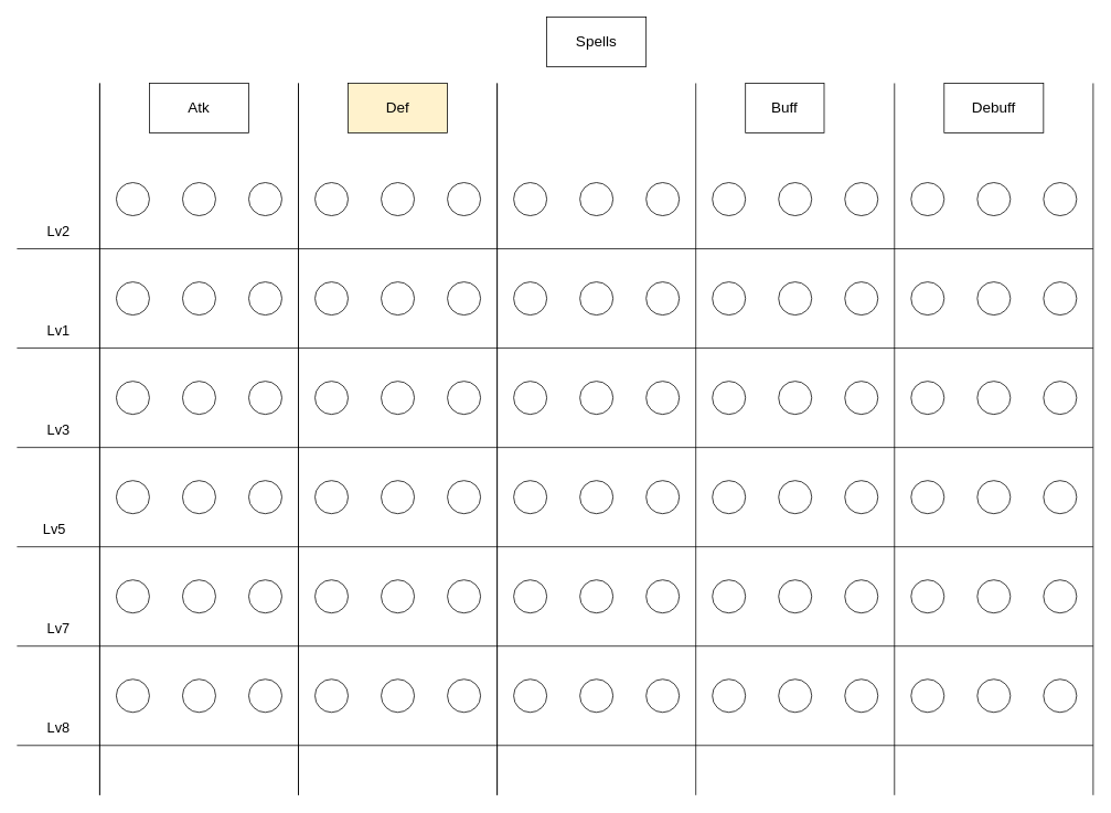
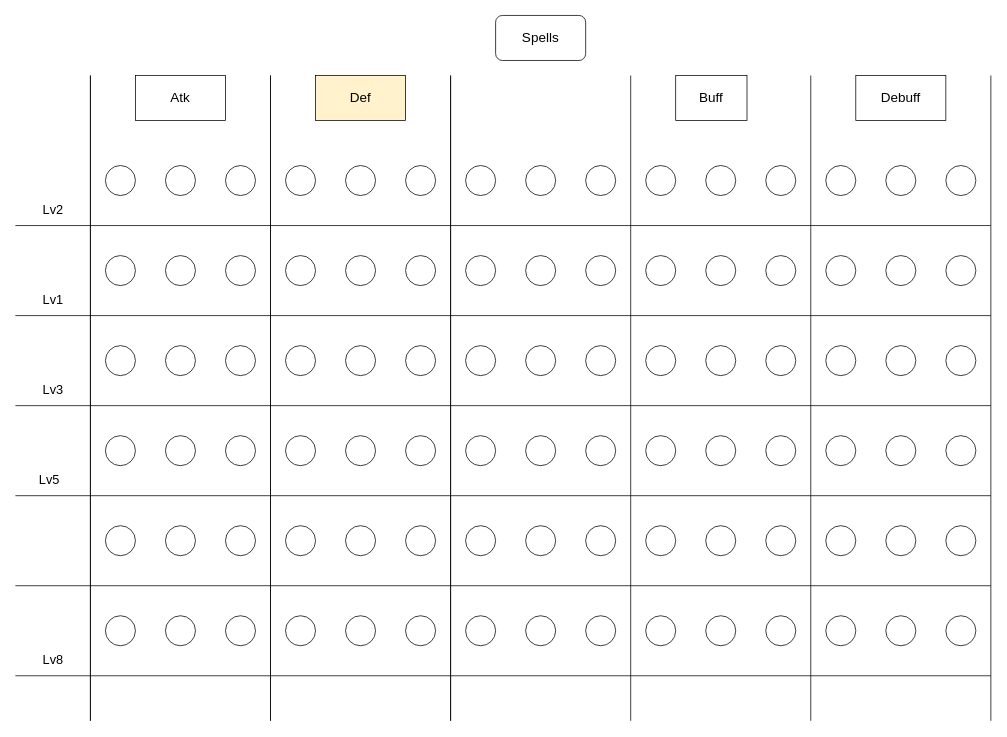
  <mxCell id="0" />
  <mxCell id="1" parent="0" />
- <mxCell id="2" value="&lt;font style=&quot;font-size: 18px&quot;&gt;Spells&lt;/font&gt;" style="rounded=0;whiteSpace=wrap;html=1;movable=0;resizable=0;rotatable=0;deletable=0;editable=0;connectable=0;" parent="1" vertex="1"><mxGeometry x="660" y="20" width="120" height="60" as="geometry" /></mxCell>
+ <mxCell id="2" value="&lt;font style=&quot;font-size: 18px&quot;&gt;Spells&lt;/font&gt;" style="whiteSpace=wrap;html=1;movable=0;resizable=0;rotatable=0;deletable=0;editable=0;connectable=0;rounded=1;" parent="1" vertex="1"><mxGeometry x="660" y="20" width="120" height="60" as="geometry" /></mxCell>
  <mxCell id="3" value="&lt;font style=&quot;font-size: 18px&quot;&gt;Atk&lt;/font&gt;" style="rounded=0;whiteSpace=wrap;html=1;movable=0;resizable=0;rotatable=0;deletable=0;editable=0;connectable=0;" parent="1" vertex="1"><mxGeometry x="180" y="100" width="120" height="60" as="geometry" /></mxCell>
  <mxCell id="4" value="&lt;font style=&quot;font-size: 18px&quot;&gt;Def&lt;/font&gt;" style="rounded=0;whiteSpace=wrap;html=1;movable=0;resizable=0;rotatable=0;deletable=0;editable=0;connectable=0;fillColor=#fff2cc;" parent="1" vertex="1"><mxGeometry x="420" y="100" width="120" height="60" as="geometry" /></mxCell>
  <mxCell id="5" value="&lt;font style=&quot;font-size: 18px&quot;&gt;Buff&lt;/font&gt;" style="rounded=0;whiteSpace=wrap;html=1;movable=0;resizable=0;rotatable=0;deletable=0;editable=0;connectable=0;" parent="1" vertex="1"><mxGeometry x="900" y="100" width="95" height="60" as="geometry" /></mxCell>
  <mxCell id="6" value="&lt;font style=&quot;font-size: 18px&quot;&gt;Debuff&lt;/font&gt;" style="rounded=0;whiteSpace=wrap;html=1;movable=0;resizable=0;rotatable=0;deletable=0;editable=0;connectable=0;" parent="1" vertex="1"><mxGeometry x="1140" y="100" width="120" height="60" as="geometry" /></mxCell>
  <mxCell id="7" value="" style="endArrow=none;html=1;" edge="1" parent="1"><mxGeometry width="50" height="50" relative="1" as="geometry"><mxPoint x="120" y="960" as="sourcePoint" /><mxPoint x="120" y="100" as="targetPoint" /></mxGeometry></mxCell>
  <mxCell id="8" value="" style="endArrow=none;html=1;" edge="1" parent="1"><mxGeometry width="50" height="50" relative="1" as="geometry"><mxPoint x="360" y="960" as="sourcePoint" /><mxPoint x="360" y="100" as="targetPoint" /></mxGeometry></mxCell>
  <mxCell id="9" value="" style="endArrow=none;html=1;" edge="1" parent="1"><mxGeometry width="50" height="50" relative="1" as="geometry"><mxPoint x="600" y="960" as="sourcePoint" /><mxPoint x="600" y="100" as="targetPoint" /></mxGeometry></mxCell>
  <mxCell id="10" value="" style="endArrow=none;html=1;movable=0;resizable=0;rotatable=0;deletable=0;editable=0;connectable=0;" edge="1" parent="1"><mxGeometry width="50" height="50" relative="1" as="geometry"><mxPoint x="840" y="960" as="sourcePoint" /><mxPoint x="840" y="100" as="targetPoint" /></mxGeometry></mxCell>
  <mxCell id="11" value="" style="endArrow=none;html=1;movable=0;resizable=0;rotatable=0;deletable=0;editable=0;connectable=0;" edge="1" parent="1"><mxGeometry width="50" height="50" relative="1" as="geometry"><mxPoint x="1080" y="960" as="sourcePoint" /><mxPoint x="1080" y="100" as="targetPoint" /></mxGeometry></mxCell>
  <mxCell id="12" value="" style="endArrow=none;html=1;movable=0;resizable=0;rotatable=0;deletable=0;editable=0;connectable=0;" edge="1" parent="1"><mxGeometry width="50" height="50" relative="1" as="geometry"><mxPoint x="1320" y="960" as="sourcePoint" /><mxPoint x="1320" y="100" as="targetPoint" /></mxGeometry></mxCell>
  <mxCell id="13" value="" style="ellipse;whiteSpace=wrap;html=1;aspect=fixed;" vertex="1" parent="1"><mxGeometry x="140" y="220" width="40" height="40" as="geometry" /></mxCell>
  <mxCell id="14" value="" style="ellipse;whiteSpace=wrap;html=1;aspect=fixed;" vertex="1" parent="1"><mxGeometry x="220" y="220" width="40" height="40" as="geometry" /></mxCell>
  <mxCell id="15" value="" style="ellipse;whiteSpace=wrap;html=1;aspect=fixed;" vertex="1" parent="1"><mxGeometry y="220" width="40" height="40" as="geometry" x="300" /></mxCell>
  <mxCell id="16" value="" style="endArrow=none;html=1;movable=0;resizable=0;rotatable=0;deletable=0;editable=0;connectable=0;" edge="1" parent="1"><mxGeometry width="50" height="50" relative="1" as="geometry"><mxPoint x="20" y="300" as="sourcePoint" /><mxPoint x="1320" y="300" as="targetPoint" /></mxGeometry></mxCell>
  <mxCell id="17" value="" style="endArrow=none;html=1;movable=0;resizable=0;rotatable=0;deletable=0;editable=0;connectable=0;" edge="1" parent="1"><mxGeometry width="50" height="50" relative="1" as="geometry"><mxPoint x="20" y="420" as="sourcePoint" /><mxPoint x="1320" y="420" as="targetPoint" /></mxGeometry></mxCell>
  <mxCell id="18" value="" style="endArrow=none;html=1;movable=0;resizable=0;rotatable=0;deletable=0;editable=0;connectable=0;" edge="1" parent="1"><mxGeometry width="50" height="50" relative="1" as="geometry"><mxPoint x="20" y="540" as="sourcePoint" /><mxPoint x="1320" y="540" as="targetPoint" /></mxGeometry></mxCell>
  <mxCell id="19" value="" style="endArrow=none;html=1;movable=0;resizable=0;rotatable=0;deletable=0;editable=0;connectable=0;" edge="1" parent="1"><mxGeometry width="50" height="50" relative="1" as="geometry"><mxPoint x="20" y="660" as="sourcePoint" /><mxPoint x="1320" y="660" as="targetPoint" /></mxGeometry></mxCell>
  <mxCell id="20" value="" style="endArrow=none;html=1;movable=0;resizable=0;rotatable=0;deletable=0;editable=0;connectable=0;" edge="1" parent="1"><mxGeometry width="50" height="50" relative="1" as="geometry"><mxPoint x="20" y="780" as="sourcePoint" /><mxPoint x="1320" y="780" as="targetPoint" /></mxGeometry></mxCell>
  <mxCell id="21" value="" style="endArrow=none;html=1;movable=0;resizable=0;rotatable=0;deletable=0;editable=0;connectable=0;" edge="1" parent="1"><mxGeometry width="50" height="50" relative="1" as="geometry"><mxPoint x="20" y="900" as="sourcePoint" /><mxPoint x="1320" y="900" as="targetPoint" /></mxGeometry></mxCell>
  <mxCell id="22" value="Lv2" style="text;html=1;align=center;verticalAlign=middle;resizable=0;points=[];autosize=1;movable=0;rotatable=0;deletable=0;editable=0;connectable=0;fontSize=17;" vertex="1" parent="1"><mxGeometry x="50" y="265" width="40" height="30" as="geometry" /></mxCell>
  <mxCell id="23" value="Lv1" style="text;html=1;align=center;verticalAlign=middle;resizable=0;points=[];autosize=1;movable=0;rotatable=0;deletable=0;editable=0;connectable=0;fontSize=17;" vertex="1" parent="1"><mxGeometry x="50" y="385" width="40" height="30" as="geometry" /></mxCell>
  <mxCell id="24" value="Lv3" style="text;html=1;align=center;verticalAlign=middle;resizable=0;points=[];autosize=1;movable=0;rotatable=0;deletable=0;editable=0;connectable=0;fontSize=17;" vertex="1" parent="1"><mxGeometry x="50" y="505" width="40" height="30" as="geometry" /></mxCell>
  <mxCell id="25" value="Lv5" style="text;html=1;align=center;verticalAlign=middle;resizable=0;points=[];autosize=1;movable=0;rotatable=0;deletable=0;editable=0;connectable=0;fontSize=17;" vertex="1" parent="1"><mxGeometry x="45" y="625" width="40" height="30" as="geometry" /></mxCell>
- <mxCell id="26" value="Lv7" style="text;html=1;align=center;verticalAlign=middle;resizable=0;points=[];autosize=1;movable=0;rotatable=0;deletable=0;editable=0;connectable=0;fontSize=17;" vertex="1" parent="1"><mxGeometry x="50" y="745" width="40" height="30" as="geometry" /></mxCell>
  <mxCell id="27" value="Lv8" style="text;html=1;align=center;verticalAlign=middle;resizable=0;points=[];autosize=1;movable=0;rotatable=0;deletable=0;editable=0;connectable=0;fontSize=17;" vertex="1" parent="1"><mxGeometry x="50" y="865" width="40" height="30" as="geometry" /></mxCell>
  <mxCell id="28" value="" style="ellipse;whiteSpace=wrap;html=1;aspect=fixed;" vertex="1" parent="1"><mxGeometry x="380" y="220" width="40" height="40" as="geometry" /></mxCell>
  <mxCell id="29" value="" style="ellipse;whiteSpace=wrap;html=1;aspect=fixed;" vertex="1" parent="1"><mxGeometry x="460" y="220" width="40" height="40" as="geometry" /></mxCell>
  <mxCell id="30" value="" style="ellipse;whiteSpace=wrap;html=1;aspect=fixed;" vertex="1" parent="1"><mxGeometry x="540" y="220" width="40" height="40" as="geometry" /></mxCell>
  <mxCell id="31" value="" style="ellipse;whiteSpace=wrap;html=1;aspect=fixed;" vertex="1" parent="1"><mxGeometry x="620" y="220" width="40" height="40" as="geometry" /></mxCell>
  <mxCell id="32" value="" style="ellipse;whiteSpace=wrap;html=1;aspect=fixed;" vertex="1" parent="1"><mxGeometry x="700" y="220" width="40" height="40" as="geometry" /></mxCell>
  <mxCell id="33" value="" style="ellipse;whiteSpace=wrap;html=1;aspect=fixed;" vertex="1" parent="1"><mxGeometry x="780" y="220" width="40" height="40" as="geometry" /></mxCell>
  <mxCell id="34" value="" style="ellipse;whiteSpace=wrap;html=1;aspect=fixed;" vertex="1" parent="1"><mxGeometry x="860" y="220" width="40" height="40" as="geometry" /></mxCell>
  <mxCell id="35" value="" style="ellipse;whiteSpace=wrap;html=1;aspect=fixed;" vertex="1" parent="1"><mxGeometry x="940" y="220" width="40" height="40" as="geometry" /></mxCell>
  <mxCell id="36" value="" style="ellipse;whiteSpace=wrap;html=1;aspect=fixed;" vertex="1" parent="1"><mxGeometry x="1020" y="220" width="40" height="40" as="geometry" /></mxCell>
  <mxCell id="37" value="" style="ellipse;whiteSpace=wrap;html=1;aspect=fixed;" vertex="1" parent="1"><mxGeometry x="1100" y="220" width="40" height="40" as="geometry" /></mxCell>
  <mxCell id="38" value="" style="ellipse;whiteSpace=wrap;html=1;aspect=fixed;" vertex="1" parent="1"><mxGeometry x="1180" y="220" width="40" height="40" as="geometry" /></mxCell>
  <mxCell id="39" value="" style="ellipse;whiteSpace=wrap;html=1;aspect=fixed;" vertex="1" parent="1"><mxGeometry x="1260" y="220" width="40" height="40" as="geometry" /></mxCell>
  <mxCell id="40" value="" style="endArrow=none;html=1;movable=0;resizable=0;rotatable=0;deletable=0;editable=0;connectable=0;" edge="1" parent="1"><mxGeometry width="50" height="50" relative="1" as="geometry"><mxPoint x="120" y="960" as="sourcePoint" /><mxPoint x="120" y="100" as="targetPoint" /></mxGeometry></mxCell>
  <mxCell id="41" value="" style="endArrow=none;html=1;movable=0;resizable=0;rotatable=0;deletable=0;editable=0;connectable=0;" edge="1" parent="1"><mxGeometry width="50" height="50" relative="1" as="geometry"><mxPoint x="360" y="960" as="sourcePoint" /><mxPoint x="360" y="100" as="targetPoint" /></mxGeometry></mxCell>
  <mxCell id="42" value="" style="endArrow=none;html=1;movable=0;resizable=0;rotatable=0;deletable=0;editable=0;connectable=0;" edge="1" parent="1"><mxGeometry width="50" height="50" relative="1" as="geometry"><mxPoint x="600" y="960" as="sourcePoint" /><mxPoint x="600" y="100" as="targetPoint" /></mxGeometry></mxCell>
  <mxCell id="43" value="" style="ellipse;whiteSpace=wrap;html=1;aspect=fixed;" vertex="1" parent="1"><mxGeometry x="140" y="340" width="40" height="40" as="geometry" /></mxCell>
  <mxCell id="44" value="" style="ellipse;whiteSpace=wrap;html=1;aspect=fixed;" vertex="1" parent="1"><mxGeometry x="220" y="340" width="40" height="40" as="geometry" /></mxCell>
  <mxCell id="45" value="" style="ellipse;whiteSpace=wrap;html=1;aspect=fixed;" vertex="1" parent="1"><mxGeometry y="340" width="40" height="40" as="geometry" x="300" /></mxCell>
  <mxCell id="46" value="" style="ellipse;whiteSpace=wrap;html=1;aspect=fixed;" vertex="1" parent="1"><mxGeometry x="380" y="340" width="40" height="40" as="geometry" /></mxCell>
  <mxCell id="47" value="" style="ellipse;whiteSpace=wrap;html=1;aspect=fixed;" vertex="1" parent="1"><mxGeometry x="460" y="340" width="40" height="40" as="geometry" /></mxCell>
  <mxCell id="48" value="" style="ellipse;whiteSpace=wrap;html=1;aspect=fixed;" vertex="1" parent="1"><mxGeometry x="540" y="340" width="40" height="40" as="geometry" /></mxCell>
  <mxCell id="49" value="" style="ellipse;whiteSpace=wrap;html=1;aspect=fixed;" vertex="1" parent="1"><mxGeometry x="620" y="340" width="40" height="40" as="geometry" /></mxCell>
  <mxCell id="50" value="" style="ellipse;whiteSpace=wrap;html=1;aspect=fixed;" vertex="1" parent="1"><mxGeometry x="700" y="340" width="40" height="40" as="geometry" /></mxCell>
  <mxCell id="51" value="" style="ellipse;whiteSpace=wrap;html=1;aspect=fixed;" vertex="1" parent="1"><mxGeometry x="780" y="340" width="40" height="40" as="geometry" /></mxCell>
  <mxCell id="52" value="" style="ellipse;whiteSpace=wrap;html=1;aspect=fixed;" vertex="1" parent="1"><mxGeometry x="860" y="340" width="40" height="40" as="geometry" /></mxCell>
  <mxCell id="53" value="" style="ellipse;whiteSpace=wrap;html=1;aspect=fixed;" vertex="1" parent="1"><mxGeometry x="940" y="340" width="40" height="40" as="geometry" /></mxCell>
  <mxCell id="54" value="" style="ellipse;whiteSpace=wrap;html=1;aspect=fixed;" vertex="1" parent="1"><mxGeometry x="1020" y="340" width="40" height="40" as="geometry" /></mxCell>
  <mxCell id="55" value="" style="ellipse;whiteSpace=wrap;html=1;aspect=fixed;" vertex="1" parent="1"><mxGeometry x="1100" y="340" width="40" height="40" as="geometry" /></mxCell>
  <mxCell id="56" value="" style="ellipse;whiteSpace=wrap;html=1;aspect=fixed;" vertex="1" parent="1"><mxGeometry x="1180" y="340" width="40" height="40" as="geometry" /></mxCell>
  <mxCell id="57" value="" style="ellipse;whiteSpace=wrap;html=1;aspect=fixed;" vertex="1" parent="1"><mxGeometry x="1260" y="340" width="40" height="40" as="geometry" /></mxCell>
  <mxCell id="58" value="" style="ellipse;whiteSpace=wrap;html=1;aspect=fixed;" vertex="1" parent="1"><mxGeometry x="140" y="460" width="40" height="40" as="geometry" /></mxCell>
  <mxCell id="59" value="" style="ellipse;whiteSpace=wrap;html=1;aspect=fixed;" vertex="1" parent="1"><mxGeometry x="220" y="460" width="40" height="40" as="geometry" /></mxCell>
  <mxCell id="60" value="" style="ellipse;whiteSpace=wrap;html=1;aspect=fixed;" vertex="1" parent="1"><mxGeometry y="460" width="40" height="40" as="geometry" x="300" /></mxCell>
  <mxCell id="61" value="" style="ellipse;whiteSpace=wrap;html=1;aspect=fixed;" vertex="1" parent="1"><mxGeometry x="380" y="460" width="40" height="40" as="geometry" /></mxCell>
  <mxCell id="62" value="" style="ellipse;whiteSpace=wrap;html=1;aspect=fixed;" vertex="1" parent="1"><mxGeometry x="460" y="460" width="40" height="40" as="geometry" /></mxCell>
  <mxCell id="63" value="" style="ellipse;whiteSpace=wrap;html=1;aspect=fixed;" vertex="1" parent="1"><mxGeometry x="540" y="460" width="40" height="40" as="geometry" /></mxCell>
  <mxCell id="64" value="" style="ellipse;whiteSpace=wrap;html=1;aspect=fixed;" vertex="1" parent="1"><mxGeometry x="620" y="460" width="40" height="40" as="geometry" /></mxCell>
  <mxCell id="65" value="" style="ellipse;whiteSpace=wrap;html=1;aspect=fixed;" vertex="1" parent="1"><mxGeometry x="700" y="460" width="40" height="40" as="geometry" /></mxCell>
  <mxCell id="66" value="" style="ellipse;whiteSpace=wrap;html=1;aspect=fixed;" vertex="1" parent="1"><mxGeometry x="780" y="460" width="40" height="40" as="geometry" /></mxCell>
  <mxCell id="67" value="" style="ellipse;whiteSpace=wrap;html=1;aspect=fixed;" vertex="1" parent="1"><mxGeometry x="860" y="460" width="40" height="40" as="geometry" /></mxCell>
  <mxCell id="68" value="" style="ellipse;whiteSpace=wrap;html=1;aspect=fixed;" vertex="1" parent="1"><mxGeometry x="940" y="460" width="40" height="40" as="geometry" /></mxCell>
  <mxCell id="69" value="" style="ellipse;whiteSpace=wrap;html=1;aspect=fixed;" vertex="1" parent="1"><mxGeometry x="1020" y="460" width="40" height="40" as="geometry" /></mxCell>
  <mxCell id="70" value="" style="ellipse;whiteSpace=wrap;html=1;aspect=fixed;" vertex="1" parent="1"><mxGeometry x="1100" y="460" width="40" height="40" as="geometry" /></mxCell>
  <mxCell id="71" value="" style="ellipse;whiteSpace=wrap;html=1;aspect=fixed;" vertex="1" parent="1"><mxGeometry x="1180" y="460" width="40" height="40" as="geometry" /></mxCell>
  <mxCell id="72" value="" style="ellipse;whiteSpace=wrap;html=1;aspect=fixed;" vertex="1" parent="1"><mxGeometry x="1260" y="460" width="40" height="40" as="geometry" /></mxCell>
  <mxCell id="73" value="" style="ellipse;whiteSpace=wrap;html=1;aspect=fixed;" vertex="1" parent="1"><mxGeometry x="140" y="580" width="40" height="40" as="geometry" /></mxCell>
  <mxCell id="74" value="" style="ellipse;whiteSpace=wrap;html=1;aspect=fixed;" vertex="1" parent="1"><mxGeometry x="220" y="580" width="40" height="40" as="geometry" /></mxCell>
  <mxCell id="75" value="" style="ellipse;whiteSpace=wrap;html=1;aspect=fixed;" vertex="1" parent="1"><mxGeometry y="580" width="40" height="40" as="geometry" x="300" /></mxCell>
  <mxCell id="76" value="" style="ellipse;whiteSpace=wrap;html=1;aspect=fixed;" vertex="1" parent="1"><mxGeometry x="380" y="580" width="40" height="40" as="geometry" /></mxCell>
  <mxCell id="77" value="" style="ellipse;whiteSpace=wrap;html=1;aspect=fixed;" vertex="1" parent="1"><mxGeometry x="460" y="580" width="40" height="40" as="geometry" /></mxCell>
  <mxCell id="78" value="" style="ellipse;whiteSpace=wrap;html=1;aspect=fixed;" vertex="1" parent="1"><mxGeometry x="540" y="580" width="40" height="40" as="geometry" /></mxCell>
  <mxCell id="79" value="" style="ellipse;whiteSpace=wrap;html=1;aspect=fixed;" vertex="1" parent="1"><mxGeometry x="620" y="580" width="40" height="40" as="geometry" /></mxCell>
  <mxCell id="80" value="" style="ellipse;whiteSpace=wrap;html=1;aspect=fixed;" vertex="1" parent="1"><mxGeometry x="700" y="580" width="40" height="40" as="geometry" /></mxCell>
  <mxCell id="81" value="" style="ellipse;whiteSpace=wrap;html=1;aspect=fixed;" vertex="1" parent="1"><mxGeometry x="780" y="580" width="40" height="40" as="geometry" /></mxCell>
  <mxCell id="82" value="" style="ellipse;whiteSpace=wrap;html=1;aspect=fixed;" vertex="1" parent="1"><mxGeometry x="860" y="580" width="40" height="40" as="geometry" /></mxCell>
  <mxCell id="83" value="" style="ellipse;whiteSpace=wrap;html=1;aspect=fixed;" vertex="1" parent="1"><mxGeometry x="940" y="580" width="40" height="40" as="geometry" /></mxCell>
  <mxCell id="84" value="" style="ellipse;whiteSpace=wrap;html=1;aspect=fixed;" vertex="1" parent="1"><mxGeometry x="1020" y="580" width="40" height="40" as="geometry" /></mxCell>
  <mxCell id="85" value="" style="ellipse;whiteSpace=wrap;html=1;aspect=fixed;" vertex="1" parent="1"><mxGeometry x="1100" y="580" width="40" height="40" as="geometry" /></mxCell>
  <mxCell id="86" value="" style="ellipse;whiteSpace=wrap;html=1;aspect=fixed;" vertex="1" parent="1"><mxGeometry x="1180" y="580" width="40" height="40" as="geometry" /></mxCell>
  <mxCell id="87" value="" style="ellipse;whiteSpace=wrap;html=1;aspect=fixed;" vertex="1" parent="1"><mxGeometry x="1260" y="580" width="40" height="40" as="geometry" /></mxCell>
  <mxCell id="88" value="" style="ellipse;whiteSpace=wrap;html=1;aspect=fixed;" vertex="1" parent="1"><mxGeometry x="140" y="700" width="40" height="40" as="geometry" /></mxCell>
  <mxCell id="89" value="" style="ellipse;whiteSpace=wrap;html=1;aspect=fixed;" vertex="1" parent="1"><mxGeometry x="220" y="700" width="40" height="40" as="geometry" /></mxCell>
  <mxCell id="90" value="" style="ellipse;whiteSpace=wrap;html=1;aspect=fixed;" vertex="1" parent="1"><mxGeometry y="700" width="40" height="40" as="geometry" x="300" /></mxCell>
  <mxCell id="91" value="" style="ellipse;whiteSpace=wrap;html=1;aspect=fixed;" vertex="1" parent="1"><mxGeometry x="380" y="700" width="40" height="40" as="geometry" /></mxCell>
  <mxCell id="92" value="" style="ellipse;whiteSpace=wrap;html=1;aspect=fixed;" vertex="1" parent="1"><mxGeometry x="460" y="700" width="40" height="40" as="geometry" /></mxCell>
  <mxCell id="93" value="" style="ellipse;whiteSpace=wrap;html=1;aspect=fixed;" vertex="1" parent="1"><mxGeometry x="540" y="700" width="40" height="40" as="geometry" /></mxCell>
  <mxCell id="94" value="" style="ellipse;whiteSpace=wrap;html=1;aspect=fixed;" vertex="1" parent="1"><mxGeometry x="620" y="700" width="40" height="40" as="geometry" /></mxCell>
  <mxCell id="95" value="" style="ellipse;whiteSpace=wrap;html=1;aspect=fixed;" vertex="1" parent="1"><mxGeometry x="700" y="700" width="40" height="40" as="geometry" /></mxCell>
  <mxCell id="96" value="" style="ellipse;whiteSpace=wrap;html=1;aspect=fixed;" vertex="1" parent="1"><mxGeometry x="780" y="700" width="40" height="40" as="geometry" /></mxCell>
  <mxCell id="97" value="" style="ellipse;whiteSpace=wrap;html=1;aspect=fixed;" vertex="1" parent="1"><mxGeometry x="860" y="700" width="40" height="40" as="geometry" /></mxCell>
  <mxCell id="98" value="" style="ellipse;whiteSpace=wrap;html=1;aspect=fixed;" vertex="1" parent="1"><mxGeometry x="940" y="700" width="40" height="40" as="geometry" /></mxCell>
  <mxCell id="99" value="" style="ellipse;whiteSpace=wrap;html=1;aspect=fixed;" vertex="1" parent="1"><mxGeometry x="1020" y="700" width="40" height="40" as="geometry" /></mxCell>
  <mxCell id="100" value="" style="ellipse;whiteSpace=wrap;html=1;aspect=fixed;" vertex="1" parent="1"><mxGeometry x="1100" y="700" width="40" height="40" as="geometry" /></mxCell>
  <mxCell id="101" value="" style="ellipse;whiteSpace=wrap;html=1;aspect=fixed;" vertex="1" parent="1"><mxGeometry x="1180" y="700" width="40" height="40" as="geometry" /></mxCell>
  <mxCell id="102" value="" style="ellipse;whiteSpace=wrap;html=1;aspect=fixed;" vertex="1" parent="1"><mxGeometry x="1260" y="700" width="40" height="40" as="geometry" /></mxCell>
  <mxCell id="103" value="" style="ellipse;whiteSpace=wrap;html=1;aspect=fixed;" vertex="1" parent="1"><mxGeometry x="140" y="820" width="40" height="40" as="geometry" /></mxCell>
  <mxCell id="104" value="" style="ellipse;whiteSpace=wrap;html=1;aspect=fixed;" vertex="1" parent="1"><mxGeometry x="220" y="820" width="40" height="40" as="geometry" /></mxCell>
  <mxCell id="105" value="" style="ellipse;whiteSpace=wrap;html=1;aspect=fixed;" vertex="1" parent="1"><mxGeometry y="820" width="40" height="40" as="geometry" x="300" /></mxCell>
  <mxCell id="106" value="" style="ellipse;whiteSpace=wrap;html=1;aspect=fixed;" vertex="1" parent="1"><mxGeometry x="380" y="820" width="40" height="40" as="geometry" /></mxCell>
  <mxCell id="107" value="" style="ellipse;whiteSpace=wrap;html=1;aspect=fixed;" vertex="1" parent="1"><mxGeometry x="460" y="820" width="40" height="40" as="geometry" /></mxCell>
  <mxCell id="108" value="" style="ellipse;whiteSpace=wrap;html=1;aspect=fixed;" vertex="1" parent="1"><mxGeometry x="540" y="820" width="40" height="40" as="geometry" /></mxCell>
  <mxCell id="109" value="" style="ellipse;whiteSpace=wrap;html=1;aspect=fixed;" vertex="1" parent="1"><mxGeometry x="620" y="820" width="40" height="40" as="geometry" /></mxCell>
  <mxCell id="110" value="" style="ellipse;whiteSpace=wrap;html=1;aspect=fixed;" vertex="1" parent="1"><mxGeometry x="700" y="820" width="40" height="40" as="geometry" /></mxCell>
  <mxCell id="111" value="" style="ellipse;whiteSpace=wrap;html=1;aspect=fixed;" vertex="1" parent="1"><mxGeometry x="780" y="820" width="40" height="40" as="geometry" /></mxCell>
  <mxCell id="112" value="" style="ellipse;whiteSpace=wrap;html=1;aspect=fixed;" vertex="1" parent="1"><mxGeometry x="860" y="820" width="40" height="40" as="geometry" /></mxCell>
  <mxCell id="113" value="" style="ellipse;whiteSpace=wrap;html=1;aspect=fixed;" vertex="1" parent="1"><mxGeometry x="940" y="820" width="40" height="40" as="geometry" /></mxCell>
  <mxCell id="114" value="" style="ellipse;whiteSpace=wrap;html=1;aspect=fixed;" vertex="1" parent="1"><mxGeometry x="1020" y="820" width="40" height="40" as="geometry" /></mxCell>
  <mxCell id="115" value="" style="ellipse;whiteSpace=wrap;html=1;aspect=fixed;" vertex="1" parent="1"><mxGeometry x="1100" y="820" width="40" height="40" as="geometry" /></mxCell>
  <mxCell id="116" value="" style="ellipse;whiteSpace=wrap;html=1;aspect=fixed;" vertex="1" parent="1"><mxGeometry x="1180" y="820" width="40" height="40" as="geometry" /></mxCell>
  <mxCell id="117" value="" style="ellipse;whiteSpace=wrap;html=1;aspect=fixed;" vertex="1" parent="1"><mxGeometry x="1260" y="820" width="40" height="40" as="geometry" /></mxCell>
